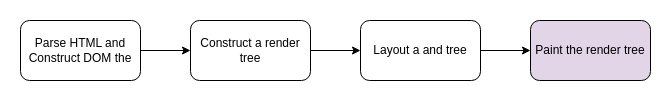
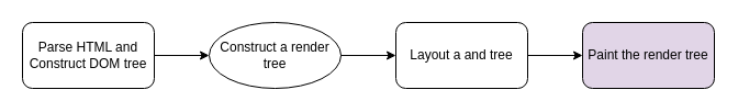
  <mxCell id="0" />
  <mxCell id="1" parent="0" />
  <mxCell id="2" value="" style="group" vertex="1" connectable="0" parent="1"><mxGeometry x="20" y="20" width="630" height="60" as="geometry" /></mxCell>
- <mxCell id="3" value="Parse HTML and Construct DOM the" style="rounded=1;whiteSpace=wrap;html=1;" vertex="1" parent="2"><mxGeometry width="120" height="60" as="geometry" /></mxCell>
- <mxCell id="4" value="Construct a render tree" style="rounded=1;whiteSpace=wrap;html=1;" vertex="1" parent="2"><mxGeometry x="170" width="120" height="60" as="geometry" /></mxCell>
+ <mxCell id="3" value="Parse HTML and Construct DOM tree" style="rounded=1;whiteSpace=wrap;html=1;" vertex="1" parent="2"><mxGeometry width="120" height="60" as="geometry" /></mxCell>
+ <mxCell id="4" value="Construct a render tree" style="ellipse;whiteSpace=wrap;html=1;" vertex="1" parent="2"><mxGeometry x="170" width="120" height="60" as="geometry" /></mxCell>
  <mxCell id="5" style="edgeStyle=orthogonalEdgeStyle;rounded=0;orthogonalLoop=1;jettySize=auto;html=1;exitX=1;exitY=0.5;exitDx=0;exitDy=0;entryX=0;entryY=0.5;entryDx=0;entryDy=0;" edge="1" parent="2" source="3" target="4"><mxGeometry relative="1" as="geometry" /></mxCell>
  <mxCell id="6" value="Paint the render tree" style="rounded=1;whiteSpace=wrap;html=1;fillColor=#e1d5e7;" vertex="1" parent="2"><mxGeometry x="510" width="120" height="60" as="geometry" /></mxCell>
  <mxCell id="7" style="edgeStyle=orthogonalEdgeStyle;rounded=0;orthogonalLoop=1;jettySize=auto;html=1;exitX=1;exitY=0.5;exitDx=0;exitDy=0;entryX=0;entryY=0.5;entryDx=0;entryDy=0;" edge="1" parent="2" source="8" target="6"><mxGeometry relative="1" as="geometry" /></mxCell>
  <mxCell id="8" value="Layout a and tree" style="rounded=1;whiteSpace=wrap;html=1;" vertex="1" parent="2"><mxGeometry x="340" width="120" height="60" as="geometry" /></mxCell>
  <mxCell id="9" style="edgeStyle=orthogonalEdgeStyle;rounded=0;orthogonalLoop=1;jettySize=auto;html=1;exitX=1;exitY=0.5;exitDx=0;exitDy=0;entryX=0;entryY=0.5;entryDx=0;entryDy=0;" edge="1" parent="2" source="4" target="8"><mxGeometry relative="1" as="geometry" /></mxCell>
